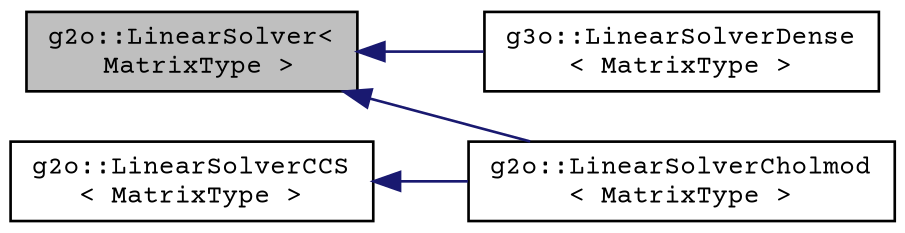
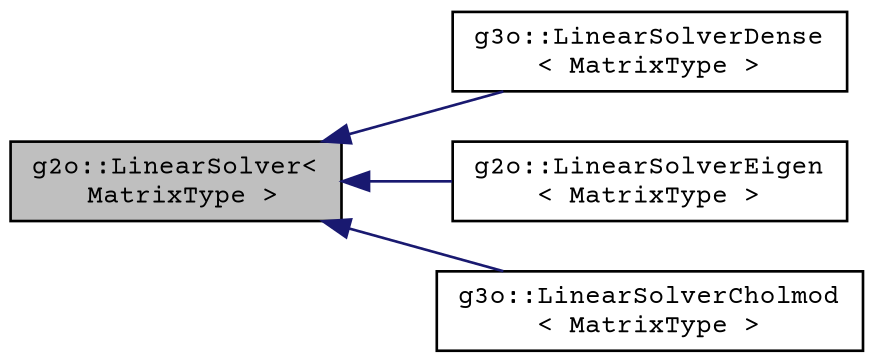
  digraph {
    fontname="Courier Prime"
    rankdir=LR
    node [color=black fillcolor=white fontname="Courier Prime" fontsize=10 shape=record style=filled]
    edge [color=midnightblue dir=back fontname="Courier Prime" fontsize=10 labelfontname=Helvetica labelfontsize=10 style=solid]
    n1 [fillcolor=grey75 fontcolor=black height=0.2 label="g2o::LinearSolver\<\l MatrixType \>" width=0.4]
    n2 [height=0.2 label="g3o::LinearSolverDense\l\< MatrixType \>" width=0.4]
-   n4 [height=0.2 label="g2o::LinearSolverCholmod\l\< MatrixType \>" width=0.4]
-   n5 [height=0.2 label="g2o::LinearSolverCCS\l\< MatrixType \>" width=0.4]
+   n3 [height=0.2 label="g2o::LinearSolverEigen\l\< MatrixType \>" width=0.4]
+   n4 [height=0.2 label="g3o::LinearSolverCholmod\l\< MatrixType \>" width=0.4]
    n1 -> n2
+   n1 -> n3
    n1 -> n4
-   n5 -> n4
  }
